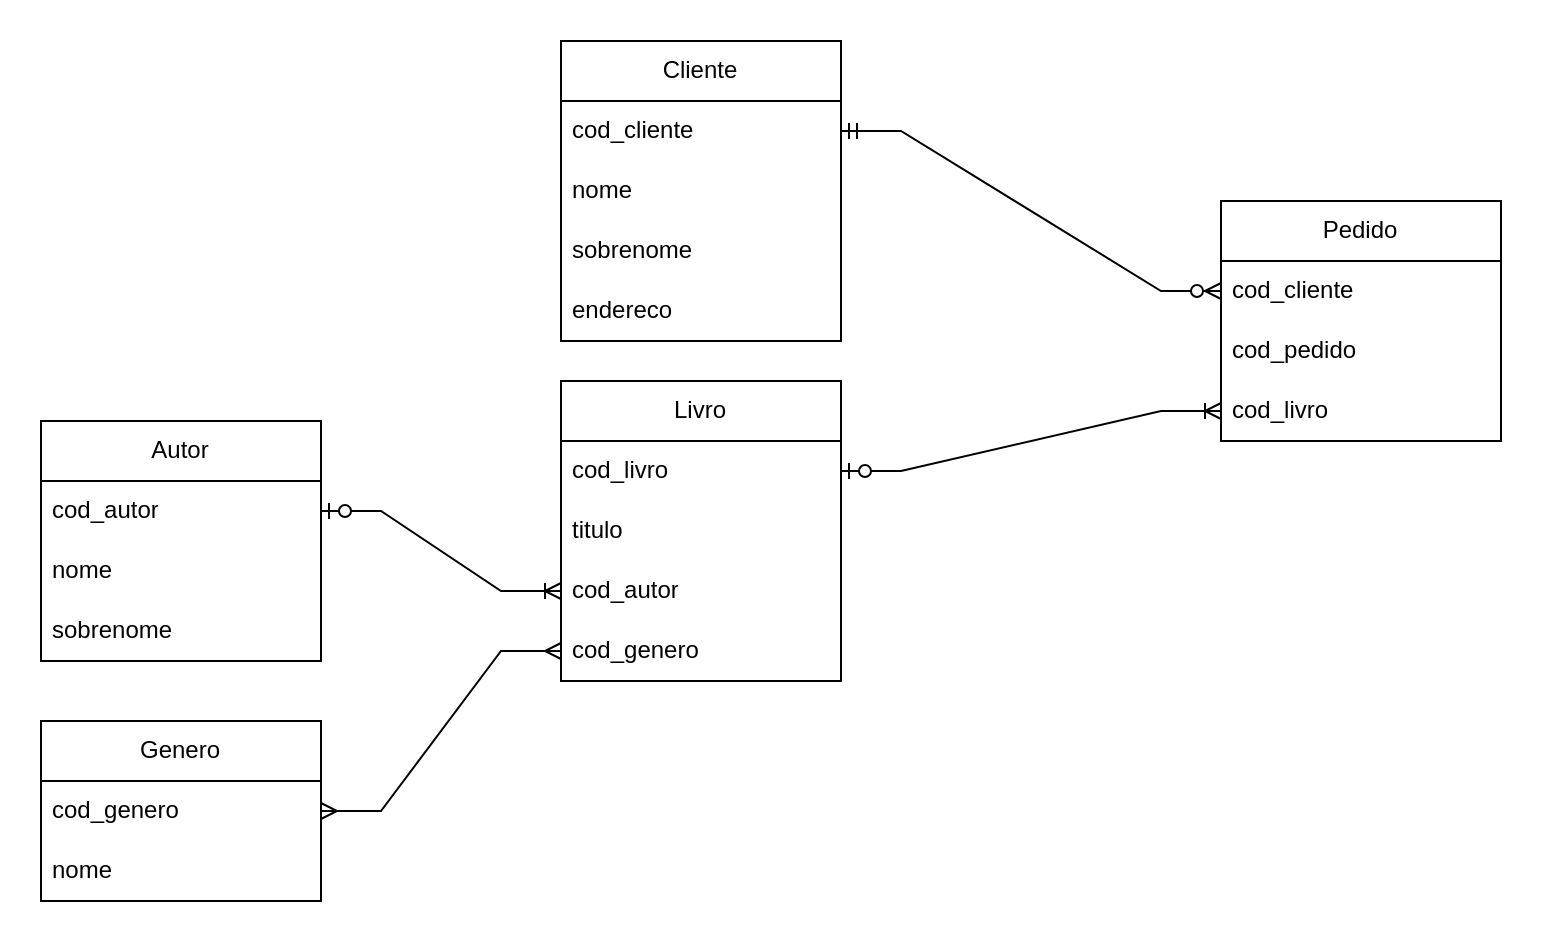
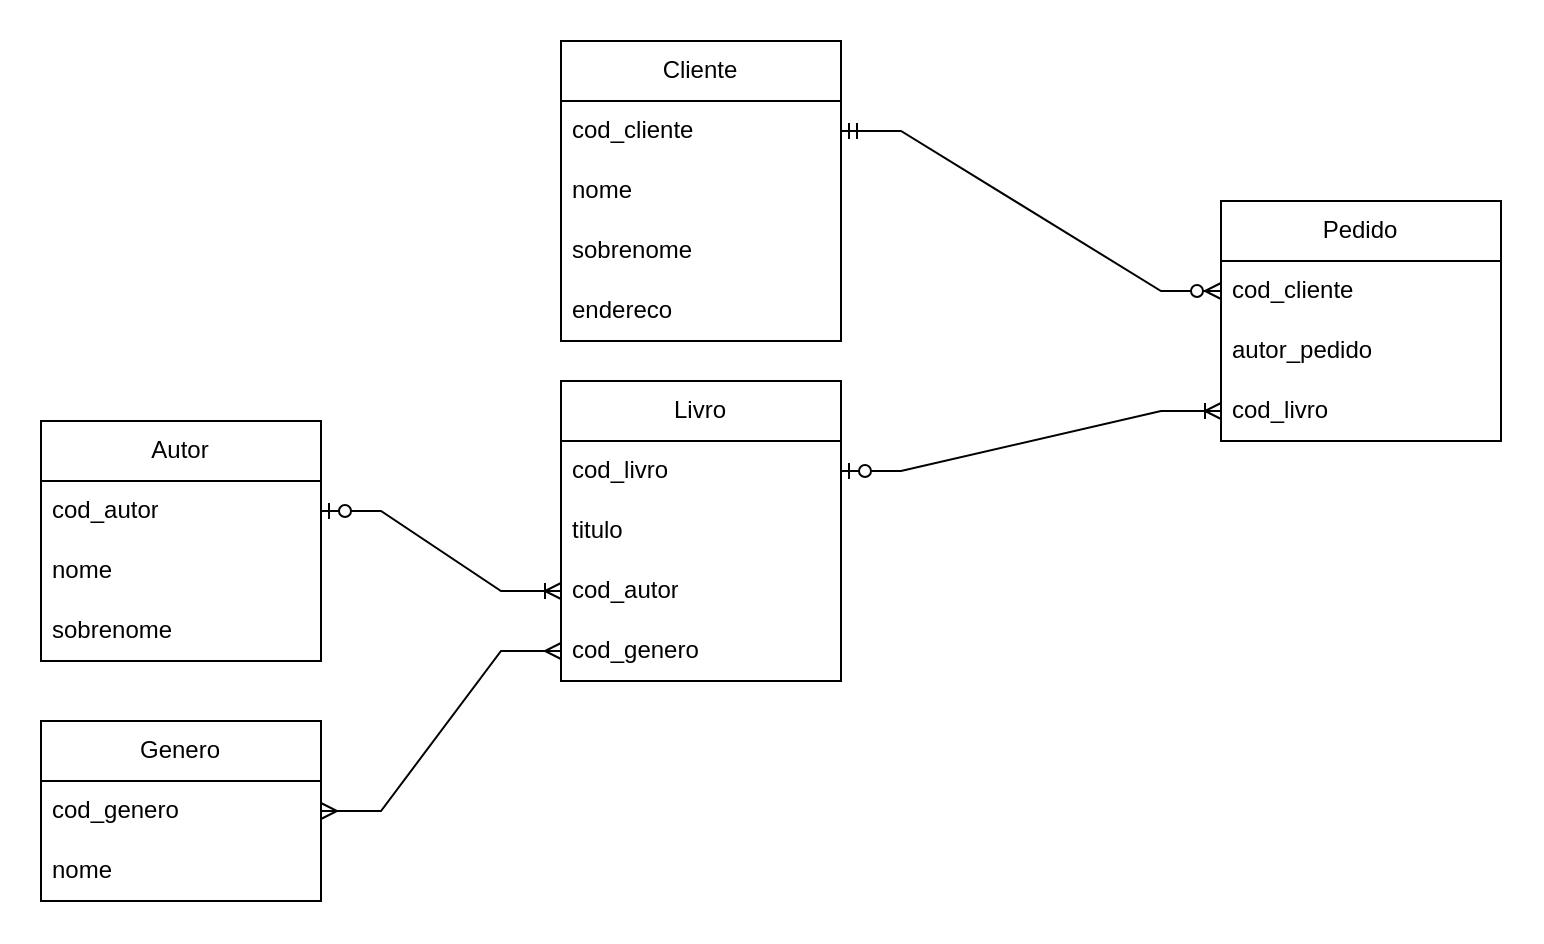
  <mxCell id="0" />
  <mxCell id="1" parent="0" />
  <mxCell id="2" value="Livro" style="swimlane;fontStyle=0;childLayout=stackLayout;horizontal=1;startSize=30;horizontalStack=0;resizeParent=1;resizeParentMax=0;resizeLast=0;collapsible=1;marginBottom=0;whiteSpace=wrap;html=1;" parent="1" vertex="1"><mxGeometry x="280" y="190" width="140" height="150" as="geometry"><mxRectangle x="110" y="60" width="70" height="30" as="alternateBounds" /></mxGeometry></mxCell>
  <mxCell id="3" value="cod_livro" style="text;strokeColor=none;fillColor=none;align=left;verticalAlign=middle;spacingLeft=4;spacingRight=4;overflow=hidden;points=[[0,0.5],[1,0.5]];portConstraint=eastwest;rotatable=0;whiteSpace=wrap;html=1;" parent="2" vertex="1"><mxGeometry y="30" width="140" height="30" as="geometry" /></mxCell>
  <mxCell id="4" value="titulo" style="text;strokeColor=none;fillColor=none;align=left;verticalAlign=middle;spacingLeft=4;spacingRight=4;overflow=hidden;points=[[0,0.5],[1,0.5]];portConstraint=eastwest;rotatable=0;whiteSpace=wrap;html=1;" parent="2" vertex="1"><mxGeometry y="60" width="140" height="30" as="geometry" /></mxCell>
  <mxCell id="5" value="cod_autor" style="text;strokeColor=none;fillColor=none;align=left;verticalAlign=middle;spacingLeft=4;spacingRight=4;overflow=hidden;points=[[0,0.5],[1,0.5]];portConstraint=eastwest;rotatable=0;whiteSpace=wrap;html=1;" parent="2" vertex="1"><mxGeometry y="90" width="140" height="30" as="geometry" /></mxCell>
  <mxCell id="6" value="cod_genero" style="text;strokeColor=none;fillColor=none;align=left;verticalAlign=middle;spacingLeft=4;spacingRight=4;overflow=hidden;points=[[0,0.5],[1,0.5]];portConstraint=eastwest;rotatable=0;whiteSpace=wrap;html=1;" parent="2" vertex="1"><mxGeometry y="120" width="140" height="30" as="geometry" /></mxCell>
  <mxCell id="7" value="Autor" style="swimlane;fontStyle=0;childLayout=stackLayout;horizontal=1;startSize=30;horizontalStack=0;resizeParent=1;resizeParentMax=0;resizeLast=0;collapsible=1;marginBottom=0;whiteSpace=wrap;html=1;" parent="1" vertex="1"><mxGeometry x="20" y="210" width="140" height="120" as="geometry" /></mxCell>
  <mxCell id="8" value="cod_autor" style="text;strokeColor=none;fillColor=none;align=left;verticalAlign=middle;spacingLeft=4;spacingRight=4;overflow=hidden;points=[[0,0.5],[1,0.5]];portConstraint=eastwest;rotatable=0;whiteSpace=wrap;html=1;" parent="7" vertex="1"><mxGeometry y="30" width="140" height="30" as="geometry" /></mxCell>
  <mxCell id="9" value="nome" style="text;strokeColor=none;fillColor=none;align=left;verticalAlign=middle;spacingLeft=4;spacingRight=4;overflow=hidden;points=[[0,0.5],[1,0.5]];portConstraint=eastwest;rotatable=0;whiteSpace=wrap;html=1;" parent="7" vertex="1"><mxGeometry y="60" width="140" height="30" as="geometry" /></mxCell>
  <mxCell id="10" value="sobrenome" style="text;strokeColor=none;fillColor=none;align=left;verticalAlign=middle;spacingLeft=4;spacingRight=4;overflow=hidden;points=[[0,0.5],[1,0.5]];portConstraint=eastwest;rotatable=0;whiteSpace=wrap;html=1;" parent="7" vertex="1"><mxGeometry y="90" width="140" height="30" as="geometry" /></mxCell>
  <mxCell id="11" value="Genero" style="swimlane;fontStyle=0;childLayout=stackLayout;horizontal=1;startSize=30;horizontalStack=0;resizeParent=1;resizeParentMax=0;resizeLast=0;collapsible=1;marginBottom=0;whiteSpace=wrap;html=1;" parent="1" vertex="1"><mxGeometry x="20" y="360" width="140" height="90" as="geometry" /></mxCell>
  <mxCell id="12" value="cod_genero" style="text;strokeColor=none;fillColor=none;align=left;verticalAlign=middle;spacingLeft=4;spacingRight=4;overflow=hidden;points=[[0,0.5],[1,0.5]];portConstraint=eastwest;rotatable=0;whiteSpace=wrap;html=1;" parent="11" vertex="1"><mxGeometry y="30" width="140" height="30" as="geometry" /></mxCell>
  <mxCell id="13" value="nome" style="text;strokeColor=none;fillColor=none;align=left;verticalAlign=middle;spacingLeft=4;spacingRight=4;overflow=hidden;points=[[0,0.5],[1,0.5]];portConstraint=eastwest;rotatable=0;whiteSpace=wrap;html=1;" parent="11" vertex="1"><mxGeometry y="60" width="140" height="30" as="geometry" /></mxCell>
  <mxCell id="14" value="Cliente" style="swimlane;fontStyle=0;childLayout=stackLayout;horizontal=1;startSize=30;horizontalStack=0;resizeParent=1;resizeParentMax=0;resizeLast=0;collapsible=1;marginBottom=0;whiteSpace=wrap;html=1;" parent="1" vertex="1"><mxGeometry x="280" y="20" width="140" height="150" as="geometry" /></mxCell>
  <mxCell id="15" value="cod_cliente" style="text;strokeColor=none;fillColor=none;align=left;verticalAlign=middle;spacingLeft=4;spacingRight=4;overflow=hidden;points=[[0,0.5],[1,0.5]];portConstraint=eastwest;rotatable=0;whiteSpace=wrap;html=1;" parent="14" vertex="1"><mxGeometry y="30" width="140" height="30" as="geometry" /></mxCell>
  <mxCell id="16" value="nome" style="text;strokeColor=none;fillColor=none;align=left;verticalAlign=middle;spacingLeft=4;spacingRight=4;overflow=hidden;points=[[0,0.5],[1,0.5]];portConstraint=eastwest;rotatable=0;whiteSpace=wrap;html=1;" parent="14" vertex="1"><mxGeometry y="60" width="140" height="30" as="geometry" /></mxCell>
  <mxCell id="17" value="&lt;div&gt;sobrenome&lt;/div&gt;" style="text;strokeColor=none;fillColor=none;align=left;verticalAlign=middle;spacingLeft=4;spacingRight=4;overflow=hidden;points=[[0,0.5],[1,0.5]];portConstraint=eastwest;rotatable=0;whiteSpace=wrap;html=1;" parent="14" vertex="1"><mxGeometry y="90" width="140" height="30" as="geometry" /></mxCell>
  <mxCell id="18" value="endereco" style="text;strokeColor=none;fillColor=none;align=left;verticalAlign=middle;spacingLeft=4;spacingRight=4;overflow=hidden;points=[[0,0.5],[1,0.5]];portConstraint=eastwest;rotatable=0;whiteSpace=wrap;html=1;" parent="14" vertex="1"><mxGeometry y="120" width="140" height="30" as="geometry" /></mxCell>
  <mxCell id="19" value="Pedido" style="swimlane;fontStyle=0;childLayout=stackLayout;horizontal=1;startSize=30;horizontalStack=0;resizeParent=1;resizeParentMax=0;resizeLast=0;collapsible=1;marginBottom=0;whiteSpace=wrap;html=1;" parent="1" vertex="1"><mxGeometry x="610" y="100" width="140" height="120" as="geometry" /></mxCell>
  <mxCell id="20" value="cod_cliente" style="text;strokeColor=none;fillColor=none;align=left;verticalAlign=middle;spacingLeft=4;spacingRight=4;overflow=hidden;points=[[0,0.5],[1,0.5]];portConstraint=eastwest;rotatable=0;whiteSpace=wrap;html=1;" parent="19" vertex="1"><mxGeometry y="30" width="140" height="30" as="geometry" /></mxCell>
- <mxCell id="21" value="&lt;div&gt;cod_pedido&lt;/div&gt;" style="text;strokeColor=none;fillColor=none;align=left;verticalAlign=middle;spacingLeft=4;spacingRight=4;overflow=hidden;points=[[0,0.5],[1,0.5]];portConstraint=eastwest;rotatable=0;whiteSpace=wrap;html=1;" parent="19" vertex="1"><mxGeometry y="60" width="140" height="30" as="geometry" /></mxCell>
+ <mxCell id="21" value="&lt;div&gt;autor_pedido&lt;/div&gt;" style="text;strokeColor=none;fillColor=none;align=left;verticalAlign=middle;spacingLeft=4;spacingRight=4;overflow=hidden;points=[[0,0.5],[1,0.5]];portConstraint=eastwest;rotatable=0;whiteSpace=wrap;html=1;" parent="19" vertex="1"><mxGeometry y="60" width="140" height="30" as="geometry" /></mxCell>
  <mxCell id="22" value="&lt;div&gt;cod_livro&lt;/div&gt;" style="text;strokeColor=none;fillColor=none;align=left;verticalAlign=middle;spacingLeft=4;spacingRight=4;overflow=hidden;points=[[0,0.5],[1,0.5]];portConstraint=eastwest;rotatable=0;whiteSpace=wrap;html=1;" parent="19" vertex="1"><mxGeometry y="90" width="140" height="30" as="geometry" /></mxCell>
  <mxCell id="23" value="" style="edgeStyle=entityRelationEdgeStyle;fontSize=12;html=1;endArrow=ERzeroToMany;startArrow=ERmandOne;rounded=0;entryX=0;entryY=0.5;entryDx=0;entryDy=0;exitX=1;exitY=0.5;exitDx=0;exitDy=0;" parent="1" source="15" target="20" edge="1"><mxGeometry width="100" height="100" relative="1" as="geometry"><mxPoint x="370" y="370" as="sourcePoint" /><mxPoint x="470" y="270" as="targetPoint" /></mxGeometry></mxCell>
  <mxCell id="24" value="" style="edgeStyle=entityRelationEdgeStyle;fontSize=12;html=1;endArrow=ERoneToMany;startArrow=ERzeroToOne;rounded=0;entryX=0;entryY=0.5;entryDx=0;entryDy=0;exitX=1;exitY=0.5;exitDx=0;exitDy=0;" parent="1" source="3" target="22" edge="1"><mxGeometry width="100" height="100" relative="1" as="geometry"><mxPoint x="370" y="370" as="sourcePoint" /><mxPoint x="470" y="270" as="targetPoint" /></mxGeometry></mxCell>
  <mxCell id="25" value="" style="edgeStyle=entityRelationEdgeStyle;fontSize=12;html=1;endArrow=ERoneToMany;startArrow=ERzeroToOne;rounded=0;entryX=0;entryY=0.5;entryDx=0;entryDy=0;exitX=1;exitY=0.5;exitDx=0;exitDy=0;" parent="1" source="8" target="5" edge="1"><mxGeometry width="100" height="100" relative="1" as="geometry"><mxPoint x="370" y="370" as="sourcePoint" /><mxPoint x="470" y="270" as="targetPoint" /></mxGeometry></mxCell>
  <mxCell id="26" value="" style="edgeStyle=entityRelationEdgeStyle;fontSize=12;html=1;endArrow=ERmany;startArrow=ERmany;rounded=0;" parent="1" source="12" target="6" edge="1"><mxGeometry width="100" height="100" relative="1" as="geometry"><mxPoint x="370" y="370" as="sourcePoint" /><mxPoint x="470" y="270" as="targetPoint" /></mxGeometry></mxCell>
